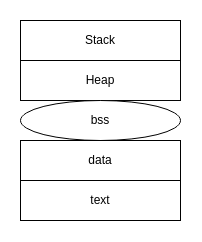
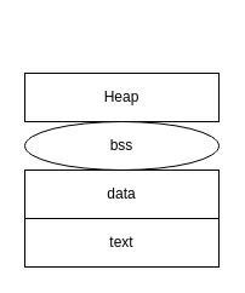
  <mxCell id="0" />
  <mxCell id="1" parent="0" />
  <mxCell id="2" value="Heap&lt;br&gt;" style="rounded=0;whiteSpace=wrap;html=1;strokeColor=#050505;fillColor=#FFFFFF;fontColor=#000000;" parent="1" vertex="1"><mxGeometry x="20" y="60" width="160" height="40" as="geometry" /></mxCell>
  <mxCell id="3" value="text" style="rounded=0;whiteSpace=wrap;html=1;" parent="1" vertex="1"><mxGeometry x="20" y="180" width="160" height="40" as="geometry" /></mxCell>
- <mxCell id="4" value="Stack" style="rounded=0;whiteSpace=wrap;html=1;" parent="1" vertex="1"><mxGeometry x="20" y="20" width="160" height="40" as="geometry" /></mxCell>
  <mxCell id="5" value="bss" style="ellipse;whiteSpace=wrap;html=1;" vertex="1" parent="1"><mxGeometry x="20" y="100" width="160" height="40" as="geometry" /></mxCell>
  <mxCell id="6" value="data" style="rounded=0;whiteSpace=wrap;html=1;" vertex="1" parent="1"><mxGeometry x="20" y="140" width="160" height="40" as="geometry" /></mxCell>
